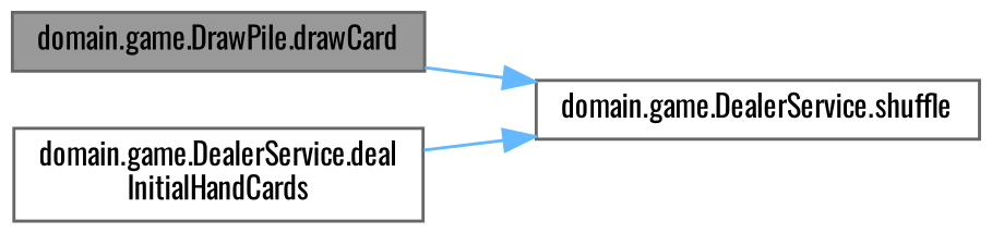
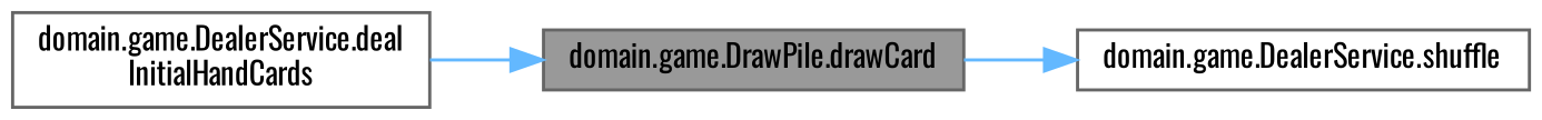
  digraph {
    fontname=Oswald
    rankdir=RL
    node [color=grey40 fillcolor=white fontname=Oswald fontsize=10 shape=box style=filled]
    edge [color=steelblue1 dir=back fontname=Oswald fontsize=10 labelfontname=Helvetica labelfontsize=10 style=solid]
    n1 [color=gray40 fillcolor=grey60 fontcolor=black height=0.2 label="domain.game.DrawPile.drawCard" width=0.4]
    n2 [height=0.2 label="domain.game.DealerService.deal\lInitialHandCards" width=0.4]
    n3 [height=0.2 label="domain.game.DealerService.shuffle" width=0.4]
-   n3 -> n2
+   n1 -> n2
    n3 -> n1
  }
